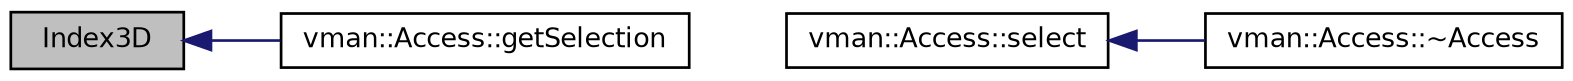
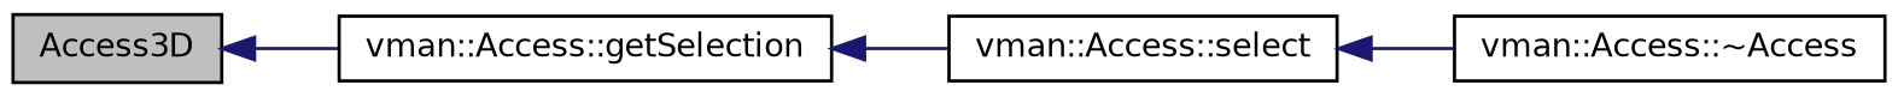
  digraph {
    rankdir=LR
    node [color=black fontname=Helvetica fontsize=10 shape=record]
    edge [color=midnightblue dir=back fontname=Helvetica fontsize=10 labelfontname=Helvetica labelfontsize=10 style=solid]
-   n1 [fillcolor=grey75 fontcolor=black height=0.2 label=Index3D style=filled width=0.4]
+   n1 [fillcolor=grey75 fontcolor=black height=0.2 label=Access3D style=filled width=0.4]
    n2 [height=0.2 label="vman::Access::getSelection" width=0.4]
    n3 [height=0.2 label="vman::Access::select" width=0.4]
    n4 [height=0.2 label="vman::Access::~Access" width=0.4]
    n1 -> n2
+   n2 -> n3
    n3 -> n4
  }
